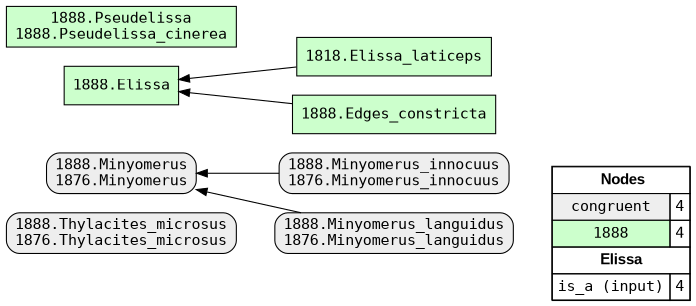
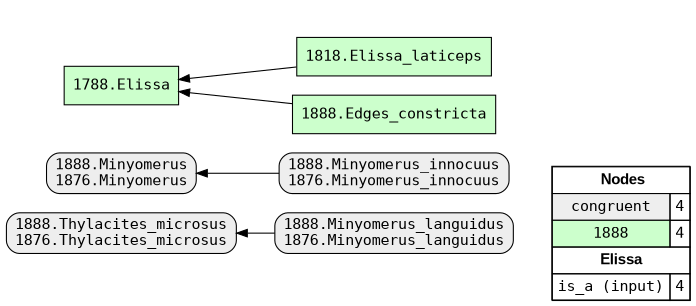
  digraph {
    fontname="DejaVu Sans Mono"
    rankdir=RL
    node [fillcolor="#EEEEEE" fontname="DejaVu Sans Mono" shape=box style=filled]
    edge [arrowhead=normal color="#000000" constraint=true fontname="DejaVu Sans Mono" penwidth=1 style=solid]
    n1 [fillcolor=white label=<   <TABLE BORDER="0" CELLBORDER="1" CELLSPACING="0" CELLPADDING="4">  <TR> <TD COLSPAN="2"><font face="Arial Black"> Nodes</font></TD> </TR>  <TR>   <TD bgcolor="#EEEEEE" fontname="helvetica">congruent</TD>   <TD>4</TD>   </TR>  <TR>   <TD bgcolor="#CCFFCC" fontname="helvetica">1888</TD>   <TD>4</TD>   </TR>  <TR> <TD COLSPAN="2"><font face = "Arial Black"> Elissa </font></TD> </TR>  <TR>   <TD><font color ="#000000">is_a (input)</font></TD><TD>4</TD> </TR> </TABLE>   > margin=0]
    "1888.Minyomerus\n1876.Minyomerus" [style="filled,rounded"]
    "1888.Minyomerus_languidus\n1876.Minyomerus_languidus" [style="filled,rounded"]
    "1888.Minyomerus_innocuus\n1876.Minyomerus_innocuus" [style="filled,rounded"]
    "1888.Thylacites_microsus\n1876.Thylacites_microsus" [style="filled,rounded"]
    n6 [fillcolor="#CCFFCC" label="1818.Elissa_laticeps"]
-   "1888.Elissa" [fillcolor="#CCFFCC"]
-   "1888.Pseudelissa\n1888.Pseudelissa_cinerea" [fillcolor="#CCFFCC"]
+   "1888.Elissa" [fillcolor="#CCFFCC" label="1788.Elissa"]
    n9 [fillcolor="#CCFFCC" label="1888.Edges_constricta"]
    subgraph sub_1 {
      rank=source
      n1
    }
-   "1888.Minyomerus_languidus\n1876.Minyomerus_languidus" -> "1888.Minyomerus\n1876.Minyomerus"
+   "1888.Minyomerus_languidus\n1876.Minyomerus_languidus" -> "1888.Thylacites_microsus\n1876.Thylacites_microsus"
    "1888.Minyomerus_innocuus\n1876.Minyomerus_innocuus" -> "1888.Minyomerus\n1876.Minyomerus"
    n6 -> "1888.Elissa"
    n9 -> "1888.Elissa"
  }
